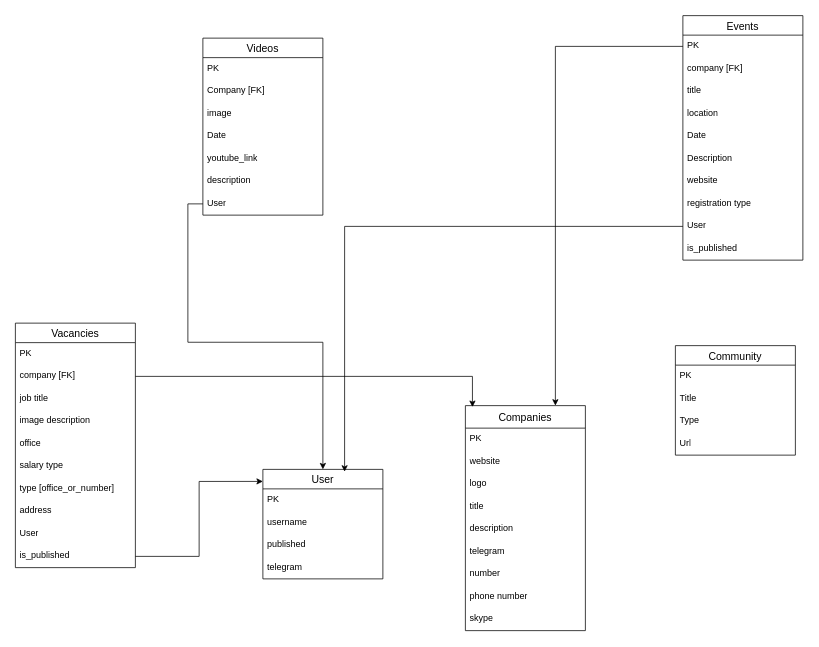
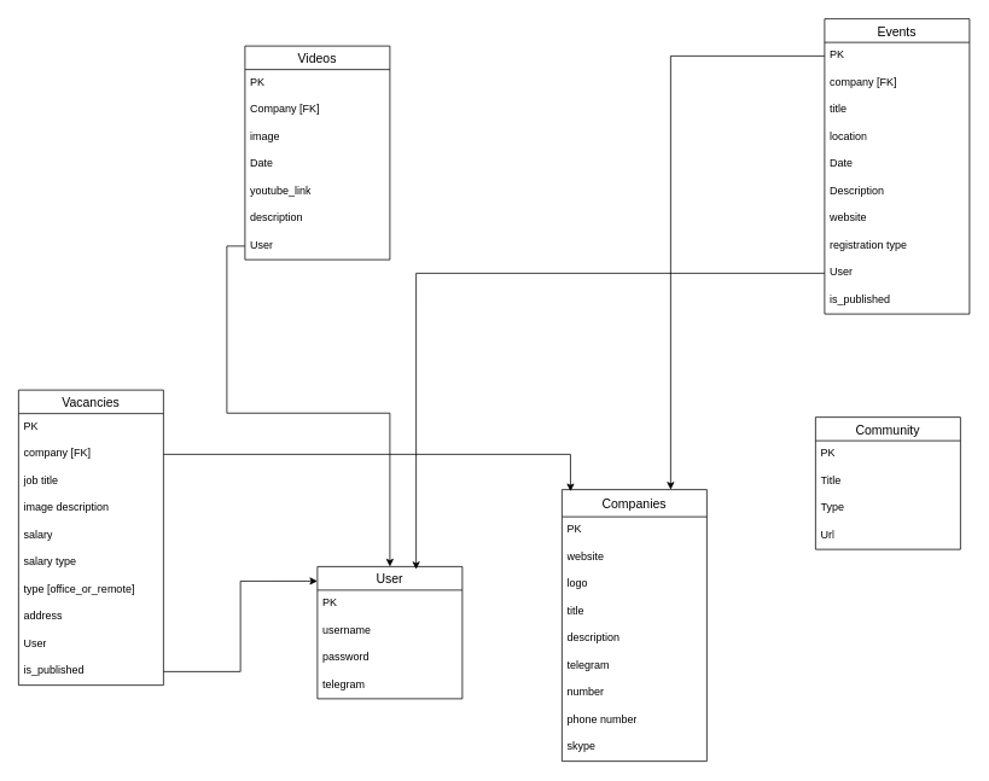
  <mxCell id="0" />
  <mxCell id="1" parent="0" />
  <mxCell id="2" value="Vacancies" style="swimlane;fontStyle=0;childLayout=stackLayout;horizontal=1;startSize=26;horizontalStack=0;resizeParent=1;resizeParentMax=0;resizeLast=0;collapsible=1;marginBottom=0;align=center;fontSize=14;" parent="1" vertex="1"><mxGeometry x="20" y="430" width="160" height="326" as="geometry" /></mxCell>
  <mxCell id="3" value="PK" style="text;strokeColor=none;fillColor=none;spacingLeft=4;spacingRight=4;overflow=hidden;rotatable=0;points=[[0,0.5],[1,0.5]];portConstraint=eastwest;fontSize=12;whiteSpace=wrap;html=1;" parent="2" vertex="1"><mxGeometry y="26" width="160" height="30" as="geometry" /></mxCell>
  <mxCell id="4" value="company [FK]" style="text;strokeColor=none;fillColor=none;spacingLeft=4;spacingRight=4;overflow=hidden;rotatable=0;points=[[0,0.5],[1,0.5]];portConstraint=eastwest;fontSize=12;whiteSpace=wrap;html=1;" parent="2" vertex="1"><mxGeometry y="56" width="160" height="30" as="geometry" /></mxCell>
  <mxCell id="5" value="job title" style="text;strokeColor=none;fillColor=none;spacingLeft=4;spacingRight=4;overflow=hidden;rotatable=0;points=[[0,0.5],[1,0.5]];portConstraint=eastwest;fontSize=12;whiteSpace=wrap;html=1;" parent="2" vertex="1"><mxGeometry y="86" width="160" height="30" as="geometry" /></mxCell>
  <mxCell id="6" value="image description" style="text;strokeColor=none;fillColor=none;spacingLeft=4;spacingRight=4;overflow=hidden;rotatable=0;points=[[0,0.5],[1,0.5]];portConstraint=eastwest;fontSize=12;whiteSpace=wrap;html=1;" parent="2" vertex="1"><mxGeometry y="116" width="160" height="30" as="geometry" /></mxCell>
- <mxCell id="7" value="office" style="text;strokeColor=none;fillColor=none;spacingLeft=4;spacingRight=4;overflow=hidden;rotatable=0;points=[[0,0.5],[1,0.5]];portConstraint=eastwest;fontSize=12;whiteSpace=wrap;html=1;" parent="2" vertex="1"><mxGeometry y="146" width="160" height="30" as="geometry" /></mxCell>
+ <mxCell id="7" value="salary" style="text;strokeColor=none;fillColor=none;spacingLeft=4;spacingRight=4;overflow=hidden;rotatable=0;points=[[0,0.5],[1,0.5]];portConstraint=eastwest;fontSize=12;whiteSpace=wrap;html=1;" parent="2" vertex="1"><mxGeometry y="146" width="160" height="30" as="geometry" /></mxCell>
  <mxCell id="8" value="salary type" style="text;strokeColor=none;fillColor=none;spacingLeft=4;spacingRight=4;overflow=hidden;rotatable=0;points=[[0,0.5],[1,0.5]];portConstraint=eastwest;fontSize=12;whiteSpace=wrap;html=1;" parent="2" vertex="1"><mxGeometry y="176" width="160" height="30" as="geometry" /></mxCell>
- <mxCell id="9" value="type [office_or_number]" style="text;strokeColor=none;fillColor=none;spacingLeft=4;spacingRight=4;overflow=hidden;rotatable=0;points=[[0,0.5],[1,0.5]];portConstraint=eastwest;fontSize=12;whiteSpace=wrap;html=1;" parent="2" vertex="1"><mxGeometry y="206" width="160" height="30" as="geometry" /></mxCell>
+ <mxCell id="9" value="type [office_or_remote]" style="text;strokeColor=none;fillColor=none;spacingLeft=4;spacingRight=4;overflow=hidden;rotatable=0;points=[[0,0.5],[1,0.5]];portConstraint=eastwest;fontSize=12;whiteSpace=wrap;html=1;" parent="2" vertex="1"><mxGeometry y="206" width="160" height="30" as="geometry" /></mxCell>
  <mxCell id="10" value="address" style="text;strokeColor=none;fillColor=none;spacingLeft=4;spacingRight=4;overflow=hidden;rotatable=0;points=[[0,0.5],[1,0.5]];portConstraint=eastwest;fontSize=12;whiteSpace=wrap;html=1;" parent="2" vertex="1"><mxGeometry y="236" width="160" height="30" as="geometry" /></mxCell>
  <mxCell id="11" value="User" style="text;strokeColor=none;fillColor=none;spacingLeft=4;spacingRight=4;overflow=hidden;rotatable=0;points=[[0,0.5],[1,0.5]];portConstraint=eastwest;fontSize=12;whiteSpace=wrap;html=1;" vertex="1" parent="2"><mxGeometry y="266" width="160" height="30" as="geometry" /></mxCell>
  <mxCell id="12" value="is_published" style="text;strokeColor=none;fillColor=none;spacingLeft=4;spacingRight=4;overflow=hidden;rotatable=0;points=[[0,0.5],[1,0.5]];portConstraint=eastwest;fontSize=12;whiteSpace=wrap;html=1;" parent="2" vertex="1"><mxGeometry y="296" width="160" height="30" as="geometry" /></mxCell>
  <mxCell id="13" value="Companies" style="swimlane;fontStyle=0;childLayout=stackLayout;horizontal=1;startSize=30;horizontalStack=0;resizeParent=1;resizeParentMax=0;resizeLast=0;collapsible=1;marginBottom=0;align=center;fontSize=14;" parent="1" vertex="1"><mxGeometry x="620" y="540" width="160" height="300" as="geometry" /></mxCell>
  <mxCell id="14" value="PK" style="text;strokeColor=none;fillColor=none;spacingLeft=4;spacingRight=4;overflow=hidden;rotatable=0;points=[[0,0.5],[1,0.5]];portConstraint=eastwest;fontSize=12;whiteSpace=wrap;html=1;" parent="13" vertex="1"><mxGeometry y="30" width="160" height="30" as="geometry" /></mxCell>
  <mxCell id="15" value="website" style="text;strokeColor=none;fillColor=none;spacingLeft=4;spacingRight=4;overflow=hidden;rotatable=0;points=[[0,0.5],[1,0.5]];portConstraint=eastwest;fontSize=12;whiteSpace=wrap;html=1;" parent="13" vertex="1"><mxGeometry y="60" width="160" height="30" as="geometry" /></mxCell>
  <mxCell id="16" value="logo" style="text;strokeColor=none;fillColor=none;spacingLeft=4;spacingRight=4;overflow=hidden;rotatable=0;points=[[0,0.5],[1,0.5]];portConstraint=eastwest;fontSize=12;whiteSpace=wrap;html=1;" parent="13" vertex="1"><mxGeometry y="90" width="160" height="30" as="geometry" /></mxCell>
  <mxCell id="17" value="title" style="text;strokeColor=none;fillColor=none;spacingLeft=4;spacingRight=4;overflow=hidden;rotatable=0;points=[[0,0.5],[1,0.5]];portConstraint=eastwest;fontSize=12;whiteSpace=wrap;html=1;" parent="13" vertex="1"><mxGeometry y="120" width="160" height="30" as="geometry" /></mxCell>
  <mxCell id="18" value="description" style="text;strokeColor=none;fillColor=none;spacingLeft=4;spacingRight=4;overflow=hidden;rotatable=0;points=[[0,0.5],[1,0.5]];portConstraint=eastwest;fontSize=12;whiteSpace=wrap;html=1;" parent="13" vertex="1"><mxGeometry y="150" width="160" height="30" as="geometry" /></mxCell>
  <mxCell id="19" value="telegram" style="text;strokeColor=none;fillColor=none;spacingLeft=4;spacingRight=4;overflow=hidden;rotatable=0;points=[[0,0.5],[1,0.5]];portConstraint=eastwest;fontSize=12;whiteSpace=wrap;html=1;" parent="13" vertex="1"><mxGeometry y="180" width="160" height="30" as="geometry" /></mxCell>
  <mxCell id="20" value="number" style="text;strokeColor=none;fillColor=none;spacingLeft=4;spacingRight=4;overflow=hidden;rotatable=0;points=[[0,0.5],[1,0.5]];portConstraint=eastwest;fontSize=12;whiteSpace=wrap;html=1;" parent="13" vertex="1"><mxGeometry y="210" width="160" height="30" as="geometry" /></mxCell>
  <mxCell id="21" value="phone number" style="text;strokeColor=none;fillColor=none;spacingLeft=4;spacingRight=4;overflow=hidden;rotatable=0;points=[[0,0.5],[1,0.5]];portConstraint=eastwest;fontSize=12;whiteSpace=wrap;html=1;" parent="13" vertex="1"><mxGeometry y="240" width="160" height="30" as="geometry" /></mxCell>
  <mxCell id="22" value="skype" style="text;strokeColor=none;fillColor=none;spacingLeft=4;spacingRight=4;overflow=hidden;rotatable=0;points=[[0,0.5],[1,0.5]];portConstraint=eastwest;fontSize=12;whiteSpace=wrap;html=1;" parent="13" vertex="1"><mxGeometry y="270" width="160" height="30" as="geometry" /></mxCell>
  <mxCell id="23" value="Videos" style="swimlane;fontStyle=0;childLayout=stackLayout;horizontal=1;startSize=26;horizontalStack=0;resizeParent=1;resizeParentMax=0;resizeLast=0;collapsible=1;marginBottom=0;align=center;fontSize=14;" parent="1" vertex="1"><mxGeometry x="270" y="50" width="160" height="236" as="geometry" /></mxCell>
  <mxCell id="24" value="PK" style="text;strokeColor=none;fillColor=none;spacingLeft=4;spacingRight=4;overflow=hidden;rotatable=0;points=[[0,0.5],[1,0.5]];portConstraint=eastwest;fontSize=12;whiteSpace=wrap;html=1;" parent="23" vertex="1"><mxGeometry y="26" width="160" height="30" as="geometry" /></mxCell>
  <mxCell id="25" value="Company [FK]" style="text;strokeColor=none;fillColor=none;spacingLeft=4;spacingRight=4;overflow=hidden;rotatable=0;points=[[0,0.5],[1,0.5]];portConstraint=eastwest;fontSize=12;whiteSpace=wrap;html=1;" parent="23" vertex="1"><mxGeometry y="56" width="160" height="30" as="geometry" /></mxCell>
  <mxCell id="26" value="image" style="text;strokeColor=none;fillColor=none;spacingLeft=4;spacingRight=4;overflow=hidden;rotatable=0;points=[[0,0.5],[1,0.5]];portConstraint=eastwest;fontSize=12;whiteSpace=wrap;html=1;" parent="23" vertex="1"><mxGeometry y="86" width="160" height="30" as="geometry" /></mxCell>
  <mxCell id="27" value="Date" style="text;strokeColor=none;fillColor=none;spacingLeft=4;spacingRight=4;overflow=hidden;rotatable=0;points=[[0,0.5],[1,0.5]];portConstraint=eastwest;fontSize=12;whiteSpace=wrap;html=1;" parent="23" vertex="1"><mxGeometry y="116" width="160" height="30" as="geometry" /></mxCell>
  <mxCell id="28" value="youtube_link" style="text;strokeColor=none;fillColor=none;spacingLeft=4;spacingRight=4;overflow=hidden;rotatable=0;points=[[0,0.5],[1,0.5]];portConstraint=eastwest;fontSize=12;whiteSpace=wrap;html=1;" parent="23" vertex="1"><mxGeometry y="146" width="160" height="30" as="geometry" /></mxCell>
  <mxCell id="29" value="description" style="text;strokeColor=none;fillColor=none;spacingLeft=4;spacingRight=4;overflow=hidden;rotatable=0;points=[[0,0.5],[1,0.5]];portConstraint=eastwest;fontSize=12;whiteSpace=wrap;html=1;" parent="23" vertex="1"><mxGeometry y="176" width="160" height="30" as="geometry" /></mxCell>
  <mxCell id="30" value="User" style="text;strokeColor=none;fillColor=none;spacingLeft=4;spacingRight=4;overflow=hidden;rotatable=0;points=[[0,0.5],[1,0.5]];portConstraint=eastwest;fontSize=12;whiteSpace=wrap;html=1;" parent="23" vertex="1"><mxGeometry y="206" width="160" height="30" as="geometry" /></mxCell>
  <mxCell id="31" value="Events" style="swimlane;fontStyle=0;childLayout=stackLayout;horizontal=1;startSize=26;horizontalStack=0;resizeParent=1;resizeParentMax=0;resizeLast=0;collapsible=1;marginBottom=0;align=center;fontSize=14;" parent="1" vertex="1"><mxGeometry x="910" y="20" width="160" height="326" as="geometry" /></mxCell>
  <mxCell id="32" value="PK" style="text;strokeColor=none;fillColor=none;spacingLeft=4;spacingRight=4;overflow=hidden;rotatable=0;points=[[0,0.5],[1,0.5]];portConstraint=eastwest;fontSize=12;whiteSpace=wrap;html=1;" parent="31" vertex="1"><mxGeometry y="26" width="160" height="30" as="geometry" /></mxCell>
  <mxCell id="33" value="company [FK]" style="text;strokeColor=none;fillColor=none;spacingLeft=4;spacingRight=4;overflow=hidden;rotatable=0;points=[[0,0.5],[1,0.5]];portConstraint=eastwest;fontSize=12;whiteSpace=wrap;html=1;" parent="31" vertex="1"><mxGeometry y="56" width="160" height="30" as="geometry" /></mxCell>
  <mxCell id="34" value="title" style="text;strokeColor=none;fillColor=none;spacingLeft=4;spacingRight=4;overflow=hidden;rotatable=0;points=[[0,0.5],[1,0.5]];portConstraint=eastwest;fontSize=12;whiteSpace=wrap;html=1;" parent="31" vertex="1"><mxGeometry y="86" width="160" height="30" as="geometry" /></mxCell>
  <mxCell id="35" value="location" style="text;strokeColor=none;fillColor=none;spacingLeft=4;spacingRight=4;overflow=hidden;rotatable=0;points=[[0,0.5],[1,0.5]];portConstraint=eastwest;fontSize=12;whiteSpace=wrap;html=1;" parent="31" vertex="1"><mxGeometry y="116" width="160" height="30" as="geometry" /></mxCell>
  <mxCell id="36" value="Date" style="text;strokeColor=none;fillColor=none;spacingLeft=4;spacingRight=4;overflow=hidden;rotatable=0;points=[[0,0.5],[1,0.5]];portConstraint=eastwest;fontSize=12;whiteSpace=wrap;html=1;" parent="31" vertex="1"><mxGeometry y="146" width="160" height="30" as="geometry" /></mxCell>
  <mxCell id="37" value="Description" style="text;strokeColor=none;fillColor=none;spacingLeft=4;spacingRight=4;overflow=hidden;rotatable=0;points=[[0,0.5],[1,0.5]];portConstraint=eastwest;fontSize=12;whiteSpace=wrap;html=1;" parent="31" vertex="1"><mxGeometry y="176" width="160" height="30" as="geometry" /></mxCell>
  <mxCell id="38" value="website" style="text;strokeColor=none;fillColor=none;spacingLeft=4;spacingRight=4;overflow=hidden;rotatable=0;points=[[0,0.5],[1,0.5]];portConstraint=eastwest;fontSize=12;whiteSpace=wrap;html=1;" parent="31" vertex="1"><mxGeometry y="206" width="160" height="30" as="geometry" /></mxCell>
  <mxCell id="39" value="registration type" style="text;strokeColor=none;fillColor=none;spacingLeft=4;spacingRight=4;overflow=hidden;rotatable=0;points=[[0,0.5],[1,0.5]];portConstraint=eastwest;fontSize=12;whiteSpace=wrap;html=1;" parent="31" vertex="1"><mxGeometry y="236" width="160" height="30" as="geometry" /></mxCell>
  <mxCell id="40" value="User" style="text;strokeColor=none;fillColor=none;spacingLeft=4;spacingRight=4;overflow=hidden;rotatable=0;points=[[0,0.5],[1,0.5]];portConstraint=eastwest;fontSize=12;whiteSpace=wrap;html=1;" parent="31" vertex="1"><mxGeometry y="266" width="160" height="30" as="geometry" /></mxCell>
  <mxCell id="41" value="is_published" style="text;strokeColor=none;fillColor=none;spacingLeft=4;spacingRight=4;overflow=hidden;rotatable=0;points=[[0,0.5],[1,0.5]];portConstraint=eastwest;fontSize=12;whiteSpace=wrap;html=1;" vertex="1" parent="31"><mxGeometry y="296" width="160" height="30" as="geometry" /></mxCell>
  <mxCell id="42" value="Community" style="swimlane;fontStyle=0;childLayout=stackLayout;horizontal=1;startSize=26;horizontalStack=0;resizeParent=1;resizeParentMax=0;resizeLast=0;collapsible=1;marginBottom=0;align=center;fontSize=14;" parent="1" vertex="1"><mxGeometry x="900" y="460" width="160" height="146" as="geometry" /></mxCell>
  <mxCell id="43" value="PK" style="text;strokeColor=none;fillColor=none;spacingLeft=4;spacingRight=4;overflow=hidden;rotatable=0;points=[[0,0.5],[1,0.5]];portConstraint=eastwest;fontSize=12;whiteSpace=wrap;html=1;" parent="42" vertex="1"><mxGeometry y="26" width="160" height="30" as="geometry" /></mxCell>
  <mxCell id="44" value="Title" style="text;strokeColor=none;fillColor=none;spacingLeft=4;spacingRight=4;overflow=hidden;rotatable=0;points=[[0,0.5],[1,0.5]];portConstraint=eastwest;fontSize=12;whiteSpace=wrap;html=1;" parent="42" vertex="1"><mxGeometry y="56" width="160" height="30" as="geometry" /></mxCell>
  <mxCell id="45" value="Type" style="text;strokeColor=none;fillColor=none;spacingLeft=4;spacingRight=4;overflow=hidden;rotatable=0;points=[[0,0.5],[1,0.5]];portConstraint=eastwest;fontSize=12;whiteSpace=wrap;html=1;" parent="42" vertex="1"><mxGeometry y="86" width="160" height="30" as="geometry" /></mxCell>
  <mxCell id="46" value="Url" style="text;strokeColor=none;fillColor=none;spacingLeft=4;spacingRight=4;overflow=hidden;rotatable=0;points=[[0,0.5],[1,0.5]];portConstraint=eastwest;fontSize=12;whiteSpace=wrap;html=1;" parent="42" vertex="1"><mxGeometry y="116" width="160" height="30" as="geometry" /></mxCell>
  <mxCell id="47" style="edgeStyle=orthogonalEdgeStyle;rounded=0;orthogonalLoop=1;jettySize=auto;html=1;exitX=0;exitY=0.5;exitDx=0;exitDy=0;entryX=0.75;entryY=0;entryDx=0;entryDy=0;" parent="1" source="32" target="13" edge="1"><mxGeometry relative="1" as="geometry"><mxPoint x="1020" y="520" as="targetPoint" /></mxGeometry></mxCell>
  <mxCell id="48" value="User" style="swimlane;fontStyle=0;childLayout=stackLayout;horizontal=1;startSize=26;horizontalStack=0;resizeParent=1;resizeParentMax=0;resizeLast=0;collapsible=1;marginBottom=0;align=center;fontSize=14;" parent="1" vertex="1"><mxGeometry x="350" y="625" width="160" height="146" as="geometry" /></mxCell>
  <mxCell id="49" value="PK" style="text;strokeColor=none;fillColor=none;spacingLeft=4;spacingRight=4;overflow=hidden;rotatable=0;points=[[0,0.5],[1,0.5]];portConstraint=eastwest;fontSize=12;whiteSpace=wrap;html=1;" parent="48" vertex="1"><mxGeometry y="26" width="160" height="30" as="geometry" /></mxCell>
  <mxCell id="50" value="username" style="text;strokeColor=none;fillColor=none;spacingLeft=4;spacingRight=4;overflow=hidden;rotatable=0;points=[[0,0.5],[1,0.5]];portConstraint=eastwest;fontSize=12;whiteSpace=wrap;html=1;" parent="48" vertex="1"><mxGeometry y="56" width="160" height="30" as="geometry" /></mxCell>
- <mxCell id="51" value="published" style="text;strokeColor=none;fillColor=none;spacingLeft=4;spacingRight=4;overflow=hidden;rotatable=0;points=[[0,0.5],[1,0.5]];portConstraint=eastwest;fontSize=12;whiteSpace=wrap;html=1;" parent="48" vertex="1"><mxGeometry y="86" width="160" height="30" as="geometry" /></mxCell>
+ <mxCell id="51" value="password" style="text;strokeColor=none;fillColor=none;spacingLeft=4;spacingRight=4;overflow=hidden;rotatable=0;points=[[0,0.5],[1,0.5]];portConstraint=eastwest;fontSize=12;whiteSpace=wrap;html=1;" parent="48" vertex="1"><mxGeometry y="86" width="160" height="30" as="geometry" /></mxCell>
  <mxCell id="52" value="&lt;div&gt;telegram&lt;/div&gt;&lt;div&gt;&lt;br&gt;&lt;/div&gt;" style="text;strokeColor=none;fillColor=none;spacingLeft=4;spacingRight=4;overflow=hidden;rotatable=0;points=[[0,0.5],[1,0.5]];portConstraint=eastwest;fontSize=12;whiteSpace=wrap;html=1;" parent="48" vertex="1"><mxGeometry y="116" width="160" height="30" as="geometry" /></mxCell>
  <mxCell id="53" style="edgeStyle=orthogonalEdgeStyle;rounded=0;orthogonalLoop=1;jettySize=auto;html=1;exitX=0;exitY=0.5;exitDx=0;exitDy=0;entryX=0.5;entryY=0;entryDx=0;entryDy=0;" parent="1" source="30" target="48" edge="1"><mxGeometry relative="1" as="geometry" /></mxCell>
  <mxCell id="54" style="edgeStyle=orthogonalEdgeStyle;rounded=0;orthogonalLoop=1;jettySize=auto;html=1;exitX=1;exitY=0.5;exitDx=0;exitDy=0;entryX=0;entryY=0.11;entryDx=0;entryDy=0;entryPerimeter=0;" parent="1" source="12" target="48" edge="1"><mxGeometry relative="1" as="geometry" /></mxCell>
  <mxCell id="55" style="edgeStyle=orthogonalEdgeStyle;rounded=0;orthogonalLoop=1;jettySize=auto;html=1;exitX=0;exitY=0.5;exitDx=0;exitDy=0;entryX=0.681;entryY=0.021;entryDx=0;entryDy=0;entryPerimeter=0;" parent="1" source="40" target="48" edge="1"><mxGeometry relative="1" as="geometry" /></mxCell>
  <mxCell id="56" style="edgeStyle=orthogonalEdgeStyle;rounded=0;orthogonalLoop=1;jettySize=auto;html=1;exitX=1;exitY=0.5;exitDx=0;exitDy=0;entryX=0.059;entryY=0.006;entryDx=0;entryDy=0;entryPerimeter=0;" parent="1" source="4" target="13" edge="1"><mxGeometry relative="1" as="geometry" /></mxCell>
